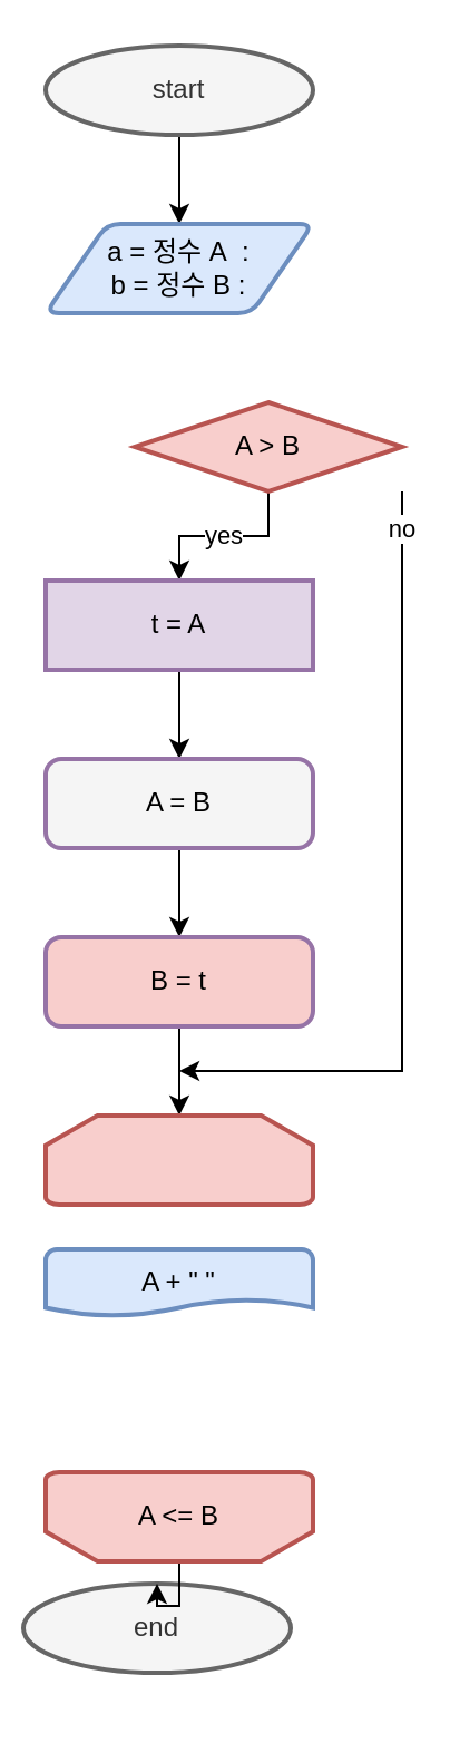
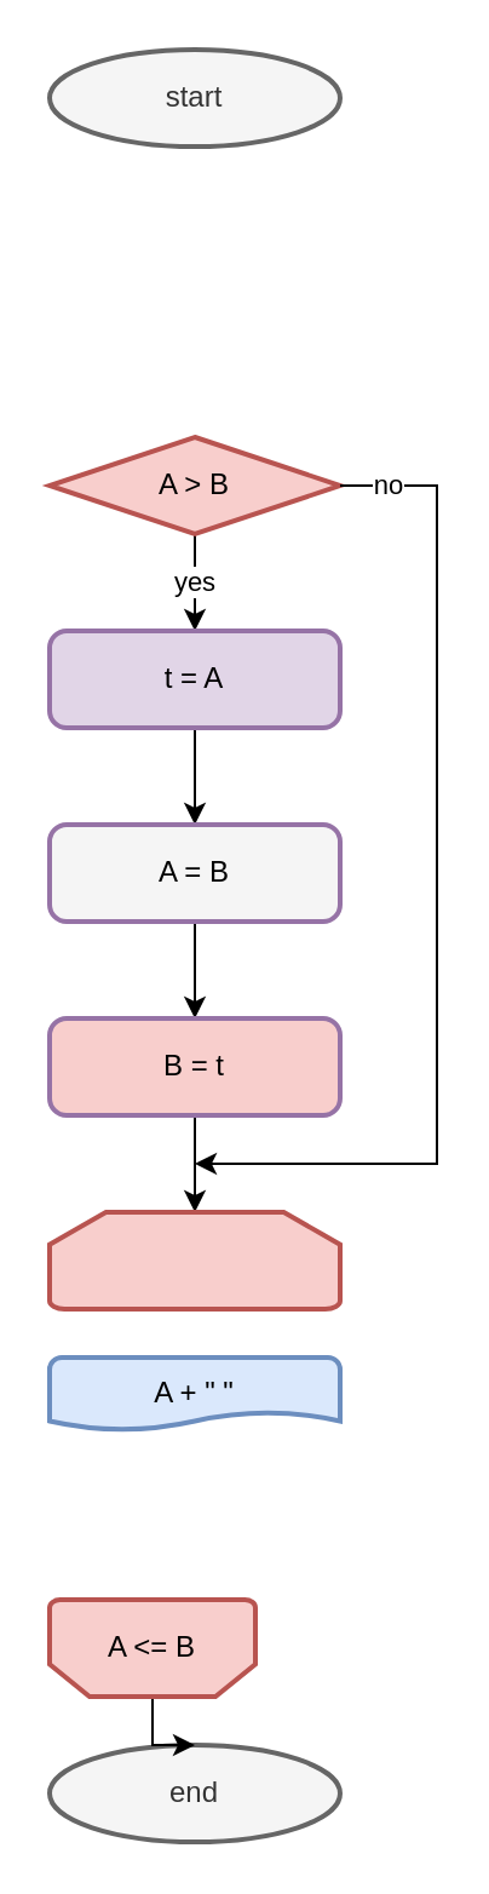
  <mxCell id="0" />
  <mxCell id="1" parent="0" />
- <mxCell id="2" value="" style="edgeStyle=orthogonalEdgeStyle;rounded=0;orthogonalLoop=1;jettySize=auto;html=1;" edge="1" parent="1" source="3" target="5"><mxGeometry relative="1" as="geometry" /></mxCell>
  <mxCell id="3" value="start" style="strokeWidth=2;html=1;shape=mxgraph.flowchart.start_1;whiteSpace=wrap;fillColor=#f5f5f5;strokeColor=#666666;fontColor=#333333;" vertex="1" parent="1"><mxGeometry x="20" y="20" width="120" height="40" as="geometry" /></mxCell>
- <mxCell id="4" value="end" style="strokeWidth=2;html=1;shape=mxgraph.flowchart.start_1;whiteSpace=wrap;fillColor=#f5f5f5;strokeColor=#666666;fontColor=#333333;" vertex="1" parent="1"><mxGeometry x="10" y="710" width="120" height="40" as="geometry" /></mxCell>
- <mxCell id="5" value="a = 정수 A&amp;nbsp; :&lt;br&gt;b = 정수 B :" style="shape=parallelogram;html=1;strokeWidth=2;perimeter=parallelogramPerimeter;whiteSpace=wrap;rounded=1;arcSize=12;size=0.23;fillColor=#dae8fc;strokeColor=#6c8ebf;" vertex="1" parent="1"><mxGeometry x="20" y="100" width="120" height="40" as="geometry" /></mxCell>
+ <mxCell id="4" value="end" style="strokeWidth=2;html=1;shape=mxgraph.flowchart.start_1;whiteSpace=wrap;fillColor=#f5f5f5;strokeColor=#666666;fontColor=#333333;" vertex="1" parent="1"><mxGeometry x="20" y="720" width="120" height="40" as="geometry" /></mxCell>
  <mxCell id="6" value="yes" style="edgeStyle=orthogonalEdgeStyle;rounded=0;orthogonalLoop=1;jettySize=auto;html=1;" edge="1" parent="1" source="7" target="9"><mxGeometry relative="1" as="geometry" /></mxCell>
- <mxCell id="7" value="A &amp;gt; B" style="strokeWidth=2;html=1;shape=mxgraph.flowchart.decision;whiteSpace=wrap;fillColor=#f8cecc;strokeColor=#b85450;" vertex="1" parent="1"><mxGeometry x="60" y="180" width="120" height="40" as="geometry" /></mxCell>
+ <mxCell id="7" value="A &amp;gt; B" style="strokeWidth=2;html=1;shape=mxgraph.flowchart.decision;whiteSpace=wrap;fillColor=#f8cecc;strokeColor=#b85450;" vertex="1" parent="1"><mxGeometry x="20" y="180" width="120" height="40" as="geometry" /></mxCell>
  <mxCell id="8" value="" style="edgeStyle=orthogonalEdgeStyle;rounded=0;orthogonalLoop=1;jettySize=auto;html=1;" edge="1" parent="1" source="9" target="11"><mxGeometry relative="1" as="geometry" /></mxCell>
- <mxCell id="9" value="t = A" style="whiteSpace=wrap;html=1;absoluteArcSize=1;arcSize=14;strokeWidth=2;fillColor=#e1d5e7;strokeColor=#9673a6;rounded=0;" vertex="1" parent="1"><mxGeometry x="20" y="260" width="120" height="40" as="geometry" /></mxCell>
+ <mxCell id="9" value="t = A" style="rounded=1;whiteSpace=wrap;html=1;absoluteArcSize=1;arcSize=14;strokeWidth=2;fillColor=#e1d5e7;strokeColor=#9673a6;" vertex="1" parent="1"><mxGeometry x="20" y="260" width="120" height="40" as="geometry" /></mxCell>
  <mxCell id="10" value="" style="edgeStyle=orthogonalEdgeStyle;rounded=0;orthogonalLoop=1;jettySize=auto;html=1;" edge="1" parent="1" source="11" target="13"><mxGeometry relative="1" as="geometry" /></mxCell>
  <mxCell id="11" value="A = B" style="rounded=1;whiteSpace=wrap;html=1;absoluteArcSize=1;arcSize=14;strokeWidth=2;fillColor=#f5f5f5;strokeColor=#9673a6;" vertex="1" parent="1"><mxGeometry x="20" y="340" width="120" height="40" as="geometry" /></mxCell>
  <mxCell id="12" style="edgeStyle=orthogonalEdgeStyle;rounded=0;orthogonalLoop=1;jettySize=auto;html=1;entryX=0.5;entryY=0;entryDx=0;entryDy=0;entryPerimeter=0;" edge="1" parent="1" source="13" target="14"><mxGeometry relative="1" as="geometry" /></mxCell>
  <mxCell id="13" value="B = t" style="rounded=1;whiteSpace=wrap;html=1;absoluteArcSize=1;arcSize=14;strokeWidth=2;fillColor=#f8cecc;strokeColor=#9673a6;" vertex="1" parent="1"><mxGeometry x="20" y="420" width="120" height="40" as="geometry" /></mxCell>
  <mxCell id="14" value="" style="strokeWidth=2;html=1;shape=mxgraph.flowchart.loop_limit;whiteSpace=wrap;fillColor=#f8cecc;strokeColor=#b85450;" vertex="1" parent="1"><mxGeometry x="20" y="500" width="120" height="40" as="geometry" /></mxCell>
  <mxCell id="15" value="A + &quot; &quot;" style="strokeWidth=2;html=1;shape=mxgraph.flowchart.document2;whiteSpace=wrap;size=0.25;fillColor=#dae8fc;strokeColor=#6c8ebf;" vertex="1" parent="1"><mxGeometry x="20" y="560" width="120" height="30" as="geometry" /></mxCell>
  <mxCell id="16" style="edgeStyle=orthogonalEdgeStyle;rounded=0;orthogonalLoop=1;jettySize=auto;html=1;entryX=0.5;entryY=0;entryDx=0;entryDy=0;entryPerimeter=0;" edge="1" parent="1" source="17" target="4"><mxGeometry relative="1" as="geometry" /></mxCell>
- <mxCell id="17" value="A &amp;lt;= B" style="strokeWidth=2;html=1;shape=mxgraph.flowchart.loop_limit;whiteSpace=wrap;flipV=1;fillColor=#f8cecc;strokeColor=#b85450;" vertex="1" parent="1"><mxGeometry x="20" y="660" width="120" height="40" as="geometry" /></mxCell>
+ <mxCell id="17" value="A &amp;lt;= B" style="strokeWidth=2;html=1;shape=mxgraph.flowchart.loop_limit;whiteSpace=wrap;flipV=1;fillColor=#f8cecc;strokeColor=#b85450;" vertex="1" parent="1"><mxGeometry x="20" y="660" width="85" height="40" as="geometry" /></mxCell>
  <mxCell id="18" value="no" style="edgeStyle=orthogonalEdgeStyle;rounded=0;orthogonalLoop=1;jettySize=auto;html=1;" edge="1" parent="1" source="7"><mxGeometry x="-0.905" relative="1" as="geometry"><mxPoint x="80" y="480" as="targetPoint" /><mxPoint x="140" y="200" as="sourcePoint" /><Array as="points"><mxPoint x="180" y="200" /><mxPoint x="180" y="480" /></Array><mxPoint as="offset" /></mxGeometry></mxCell>
